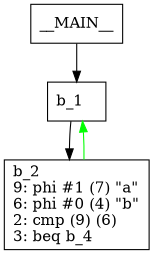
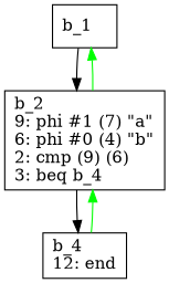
  digraph {
    node [shape=box]
    n1 [label="b_1\l"]
    n2 [label="b_2\l9: phi #1 (7) \"a\"\l6: phi #0 (4) \"b\"\l2: cmp (9) (6)\l3: beq b_4\l"]
-   __MAIN__
+   n4 [label="b_4\l12: end\l"]
    n1 -> n2
    n2 -> n1 [color=green]
-   __MAIN__ -> n1
+   n2 -> n4
+   n4 -> n2 [color=green]
  }
